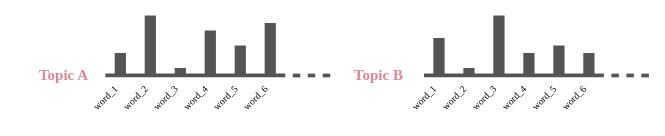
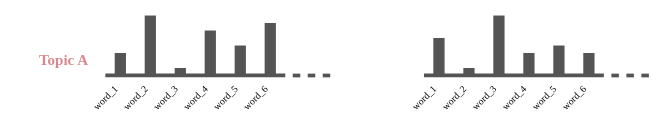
  <mxCell id="0" />
  <mxCell id="1" parent="0" />
  <mxCell id="2" value="" style="group;fontStyle=1;fontFamily=Palatino Linotype;" vertex="1" connectable="0" parent="1"><mxGeometry y="20" width="420" height="138.284" as="geometry" x="20" /></mxCell>
  <mxCell id="3" value="word_1" style="text;html=1;align=center;verticalAlign=middle;resizable=0;points=[];autosize=1;fontFamily=Palatino Linotype;rotation=315;fontSize=13;" vertex="1" parent="2"><mxGeometry x="90" y="100" width="60" height="20" as="geometry" /></mxCell>
  <mxCell id="4" value="&lt;div style=&quot;font-size: 13px;&quot;&gt;word_2&lt;/div&gt;" style="text;html=1;align=center;verticalAlign=middle;resizable=0;points=[];autosize=1;fontFamily=Palatino Linotype;rotation=315;fontSize=13;" vertex="1" parent="2"><mxGeometry x="130" y="100" width="60" height="20" as="geometry" /></mxCell>
  <mxCell id="5" value="word_3" style="text;html=1;align=center;verticalAlign=middle;resizable=0;points=[];autosize=1;fontFamily=Palatino Linotype;rotation=315;fontSize=13;" vertex="1" parent="2"><mxGeometry x="170" y="100" width="60" height="20" as="geometry" /></mxCell>
  <mxCell id="6" value="word_4" style="text;html=1;align=center;verticalAlign=middle;resizable=0;points=[];autosize=1;fontFamily=Palatino Linotype;rotation=315;fontSize=13;" vertex="1" parent="2"><mxGeometry x="210" y="100" width="60" height="20" as="geometry" /></mxCell>
  <mxCell id="7" value="word_5" style="text;html=1;align=center;verticalAlign=middle;resizable=0;points=[];autosize=1;fontFamily=Palatino Linotype;rotation=315;fontSize=13;" vertex="1" parent="2"><mxGeometry x="250" y="100" width="60" height="20" as="geometry" /></mxCell>
  <mxCell id="8" value="word_6" style="text;html=1;align=center;verticalAlign=middle;resizable=0;points=[];autosize=1;fontFamily=Palatino Linotype;rotation=315;fontSize=13;" vertex="1" parent="2"><mxGeometry x="290" y="100" width="60" height="20" as="geometry" /></mxCell>
  <mxCell id="9" value="" style="group" vertex="1" connectable="0" parent="2"><mxGeometry width="420" height="90" as="geometry" /></mxCell>
  <mxCell id="10" value="" style="endArrow=none;html=1;strokeWidth=5;strokeColor=#545454;" edge="1" parent="9"><mxGeometry width="50" height="50" relative="1" as="geometry"><mxPoint x="120" y="80" as="sourcePoint" /><mxPoint x="360" y="80" as="targetPoint" /></mxGeometry></mxCell>
  <mxCell id="11" value="" style="endArrow=none;html=1;strokeWidth=15;strokeColor=#545454;" edge="1" parent="9"><mxGeometry width="50" height="50" relative="1" as="geometry"><mxPoint x="140" y="80" as="sourcePoint" /><mxPoint x="140" y="50" as="targetPoint" /></mxGeometry></mxCell>
  <mxCell id="12" value="" style="endArrow=none;html=1;strokeWidth=15;strokeColor=#545454;" edge="1" parent="9"><mxGeometry width="50" height="50" relative="1" as="geometry"><mxPoint x="180" y="80" as="sourcePoint" /><mxPoint x="180" as="targetPoint" /></mxGeometry></mxCell>
  <mxCell id="13" value="" style="endArrow=none;html=1;strokeWidth=15;strokeColor=#545454;" edge="1" parent="9"><mxGeometry width="50" height="50" relative="1" as="geometry"><mxPoint x="220" y="80" as="sourcePoint" /><mxPoint x="220" y="70" as="targetPoint" /></mxGeometry></mxCell>
  <mxCell id="14" value="" style="endArrow=none;html=1;strokeWidth=15;strokeColor=#545454;" edge="1" parent="9"><mxGeometry width="50" height="50" relative="1" as="geometry"><mxPoint x="260" y="80" as="sourcePoint" /><mxPoint x="260" y="20" as="targetPoint" /></mxGeometry></mxCell>
  <mxCell id="15" value="" style="endArrow=none;html=1;strokeWidth=15;strokeColor=#545454;" edge="1" parent="9"><mxGeometry width="50" height="50" relative="1" as="geometry"><mxPoint x="300" y="80" as="sourcePoint" /><mxPoint x="300" y="40" as="targetPoint" /></mxGeometry></mxCell>
  <mxCell id="16" value="" style="endArrow=none;html=1;strokeWidth=15;strokeColor=#545454;" edge="1" parent="9"><mxGeometry width="50" height="50" relative="1" as="geometry"><mxPoint x="340" y="80" as="sourcePoint" /><mxPoint x="340" y="10" as="targetPoint" /></mxGeometry></mxCell>
  <mxCell id="17" value="" style="endArrow=none;html=1;strokeWidth=5;strokeColor=#545454;" edge="1" parent="9"><mxGeometry width="50" height="50" relative="1" as="geometry"><mxPoint x="370" y="80" as="sourcePoint" /><mxPoint x="380" y="80" as="targetPoint" /></mxGeometry></mxCell>
  <mxCell id="18" value="" style="endArrow=none;html=1;strokeWidth=5;strokeColor=#545454;" edge="1" parent="9"><mxGeometry width="50" height="50" relative="1" as="geometry"><mxPoint x="390" y="80" as="sourcePoint" /><mxPoint x="400" y="80" as="targetPoint" /></mxGeometry></mxCell>
  <mxCell id="19" value="" style="endArrow=none;html=1;strokeWidth=5;strokeColor=#545454;" edge="1" parent="9"><mxGeometry width="50" height="50" relative="1" as="geometry"><mxPoint x="410" y="80" as="sourcePoint" /><mxPoint x="420" y="80" as="targetPoint" /></mxGeometry></mxCell>
- <mxCell id="20" value="&lt;font style=&quot;font-size: 20px&quot;&gt;&lt;font style=&quot;font-size: 20px&quot;&gt;&lt;font color=&quot;#da888f&quot;&gt;&lt;b&gt;Topic A&lt;/b&gt;&lt;/font&gt;&lt;br&gt;&lt;/font&gt;&lt;/font&gt;" style="text;whiteSpace=wrap;html=1;fontSize=13;fontFamily=Palatino Linotype;" vertex="1" parent="9"><mxGeometry x="30" y="60" width="90" height="30" as="geometry" /></mxCell>
+ <mxCell id="20" value="&lt;font style=&quot;font-size: 20px&quot;&gt;&lt;font style=&quot;font-size: 20px&quot;&gt;&lt;font color=&quot;#da888f&quot;&gt;&lt;b&gt;Topic A&lt;/b&gt;&lt;/font&gt;&lt;br&gt;&lt;/font&gt;&lt;/font&gt;" style="text;whiteSpace=wrap;html=1;fontSize=13;fontFamily=Palatino Linotype;" vertex="1" parent="9"><mxGeometry x="30" y="40" width="90" height="30" as="geometry" /></mxCell>
  <mxCell id="21" value="" style="group" vertex="1" connectable="0" parent="1"><mxGeometry x="445" y="20" width="420" height="138.284" as="geometry" /></mxCell>
  <mxCell id="22" value="" style="endArrow=none;html=1;strokeWidth=5;strokeColor=#545454;" edge="1" parent="21"><mxGeometry width="50" height="50" relative="1" as="geometry"><mxPoint x="120" y="80" as="sourcePoint" /><mxPoint x="360" y="80" as="targetPoint" /></mxGeometry></mxCell>
  <mxCell id="23" value="" style="endArrow=none;html=1;strokeWidth=15;strokeColor=#545454;" edge="1" parent="21"><mxGeometry width="50" height="50" relative="1" as="geometry"><mxPoint x="140" y="80" as="sourcePoint" /><mxPoint x="140" y="30" as="targetPoint" /></mxGeometry></mxCell>
  <mxCell id="24" value="" style="endArrow=none;html=1;strokeWidth=15;strokeColor=#545454;" edge="1" parent="21"><mxGeometry width="50" height="50" relative="1" as="geometry"><mxPoint x="180" y="80" as="sourcePoint" /><mxPoint x="180" y="70" as="targetPoint" /></mxGeometry></mxCell>
  <mxCell id="25" value="" style="endArrow=none;html=1;strokeWidth=15;strokeColor=#545454;" edge="1" parent="21"><mxGeometry width="50" height="50" relative="1" as="geometry"><mxPoint x="220" y="80" as="sourcePoint" /><mxPoint x="220" as="targetPoint" /></mxGeometry></mxCell>
  <mxCell id="26" value="" style="endArrow=none;html=1;strokeWidth=15;strokeColor=#545454;" edge="1" parent="21"><mxGeometry width="50" height="50" relative="1" as="geometry"><mxPoint x="260" y="80" as="sourcePoint" /><mxPoint x="260" y="50" as="targetPoint" /></mxGeometry></mxCell>
  <mxCell id="27" value="" style="endArrow=none;html=1;strokeWidth=15;strokeColor=#545454;" edge="1" parent="21"><mxGeometry width="50" height="50" relative="1" as="geometry"><mxPoint x="300" y="80" as="sourcePoint" /><mxPoint x="300" y="40" as="targetPoint" /></mxGeometry></mxCell>
  <mxCell id="28" value="" style="endArrow=none;html=1;strokeWidth=15;strokeColor=#545454;" edge="1" parent="21"><mxGeometry width="50" height="50" relative="1" as="geometry"><mxPoint x="340" y="80" as="sourcePoint" /><mxPoint x="340" y="50" as="targetPoint" /></mxGeometry></mxCell>
  <mxCell id="29" value="word_1" style="text;html=1;align=center;verticalAlign=middle;resizable=0;points=[];autosize=1;fontFamily=Palatino Linotype;rotation=315;fontSize=13;" vertex="1" parent="21"><mxGeometry x="90" y="100" width="60" height="20" as="geometry" /></mxCell>
  <mxCell id="30" value="&lt;div style=&quot;font-size: 13px;&quot;&gt;word_2&lt;/div&gt;" style="text;html=1;align=center;verticalAlign=middle;resizable=0;points=[];autosize=1;fontFamily=Palatino Linotype;rotation=315;fontSize=13;" vertex="1" parent="21"><mxGeometry x="130" y="100" width="60" height="20" as="geometry" /></mxCell>
  <mxCell id="31" value="word_3" style="text;html=1;align=center;verticalAlign=middle;resizable=0;points=[];autosize=1;fontFamily=Palatino Linotype;rotation=315;fontSize=13;" vertex="1" parent="21"><mxGeometry x="170" y="100" width="60" height="20" as="geometry" /></mxCell>
  <mxCell id="32" value="word_4" style="text;html=1;align=center;verticalAlign=middle;resizable=0;points=[];autosize=1;fontFamily=Palatino Linotype;rotation=315;fontSize=13;" vertex="1" parent="21"><mxGeometry x="210" y="100" width="60" height="20" as="geometry" /></mxCell>
  <mxCell id="33" value="word_5" style="text;html=1;align=center;verticalAlign=middle;resizable=0;points=[];autosize=1;fontFamily=Palatino Linotype;rotation=315;fontSize=13;" vertex="1" parent="21"><mxGeometry x="250" y="100" width="60" height="20" as="geometry" /></mxCell>
  <mxCell id="34" value="word_6" style="text;html=1;align=center;verticalAlign=middle;resizable=0;points=[];autosize=1;fontFamily=Palatino Linotype;rotation=315;fontSize=13;" vertex="1" parent="21"><mxGeometry x="290" y="100" width="60" height="20" as="geometry" /></mxCell>
  <mxCell id="35" value="" style="endArrow=none;html=1;strokeWidth=5;strokeColor=#545454;" edge="1" parent="21"><mxGeometry width="50" height="50" relative="1" as="geometry"><mxPoint x="410" y="80" as="sourcePoint" /><mxPoint x="420" y="80" as="targetPoint" /></mxGeometry></mxCell>
  <mxCell id="36" value="" style="endArrow=none;html=1;strokeWidth=5;strokeColor=#545454;" edge="1" parent="21"><mxGeometry width="50" height="50" relative="1" as="geometry"><mxPoint x="390" y="80" as="sourcePoint" /><mxPoint x="400" y="80" as="targetPoint" /></mxGeometry></mxCell>
  <mxCell id="37" value="" style="endArrow=none;html=1;strokeWidth=5;strokeColor=#545454;" edge="1" parent="21"><mxGeometry width="50" height="50" relative="1" as="geometry"><mxPoint x="370" y="80" as="sourcePoint" /><mxPoint x="380" y="80" as="targetPoint" /></mxGeometry></mxCell>
- <mxCell id="38" value="&lt;font color=&quot;#DA888F&quot;&gt;&lt;b&gt;&lt;font style=&quot;font-size: 20px&quot;&gt;&lt;font style=&quot;font-size: 20px&quot;&gt;Topic B&lt;br&gt;&lt;/font&gt;&lt;/font&gt;&lt;/b&gt;&lt;/font&gt;" style="text;whiteSpace=wrap;html=1;fontSize=13;fontFamily=Palatino Linotype;" vertex="1" parent="21"><mxGeometry x="25" y="60" width="90" height="30" as="geometry" /></mxCell>
